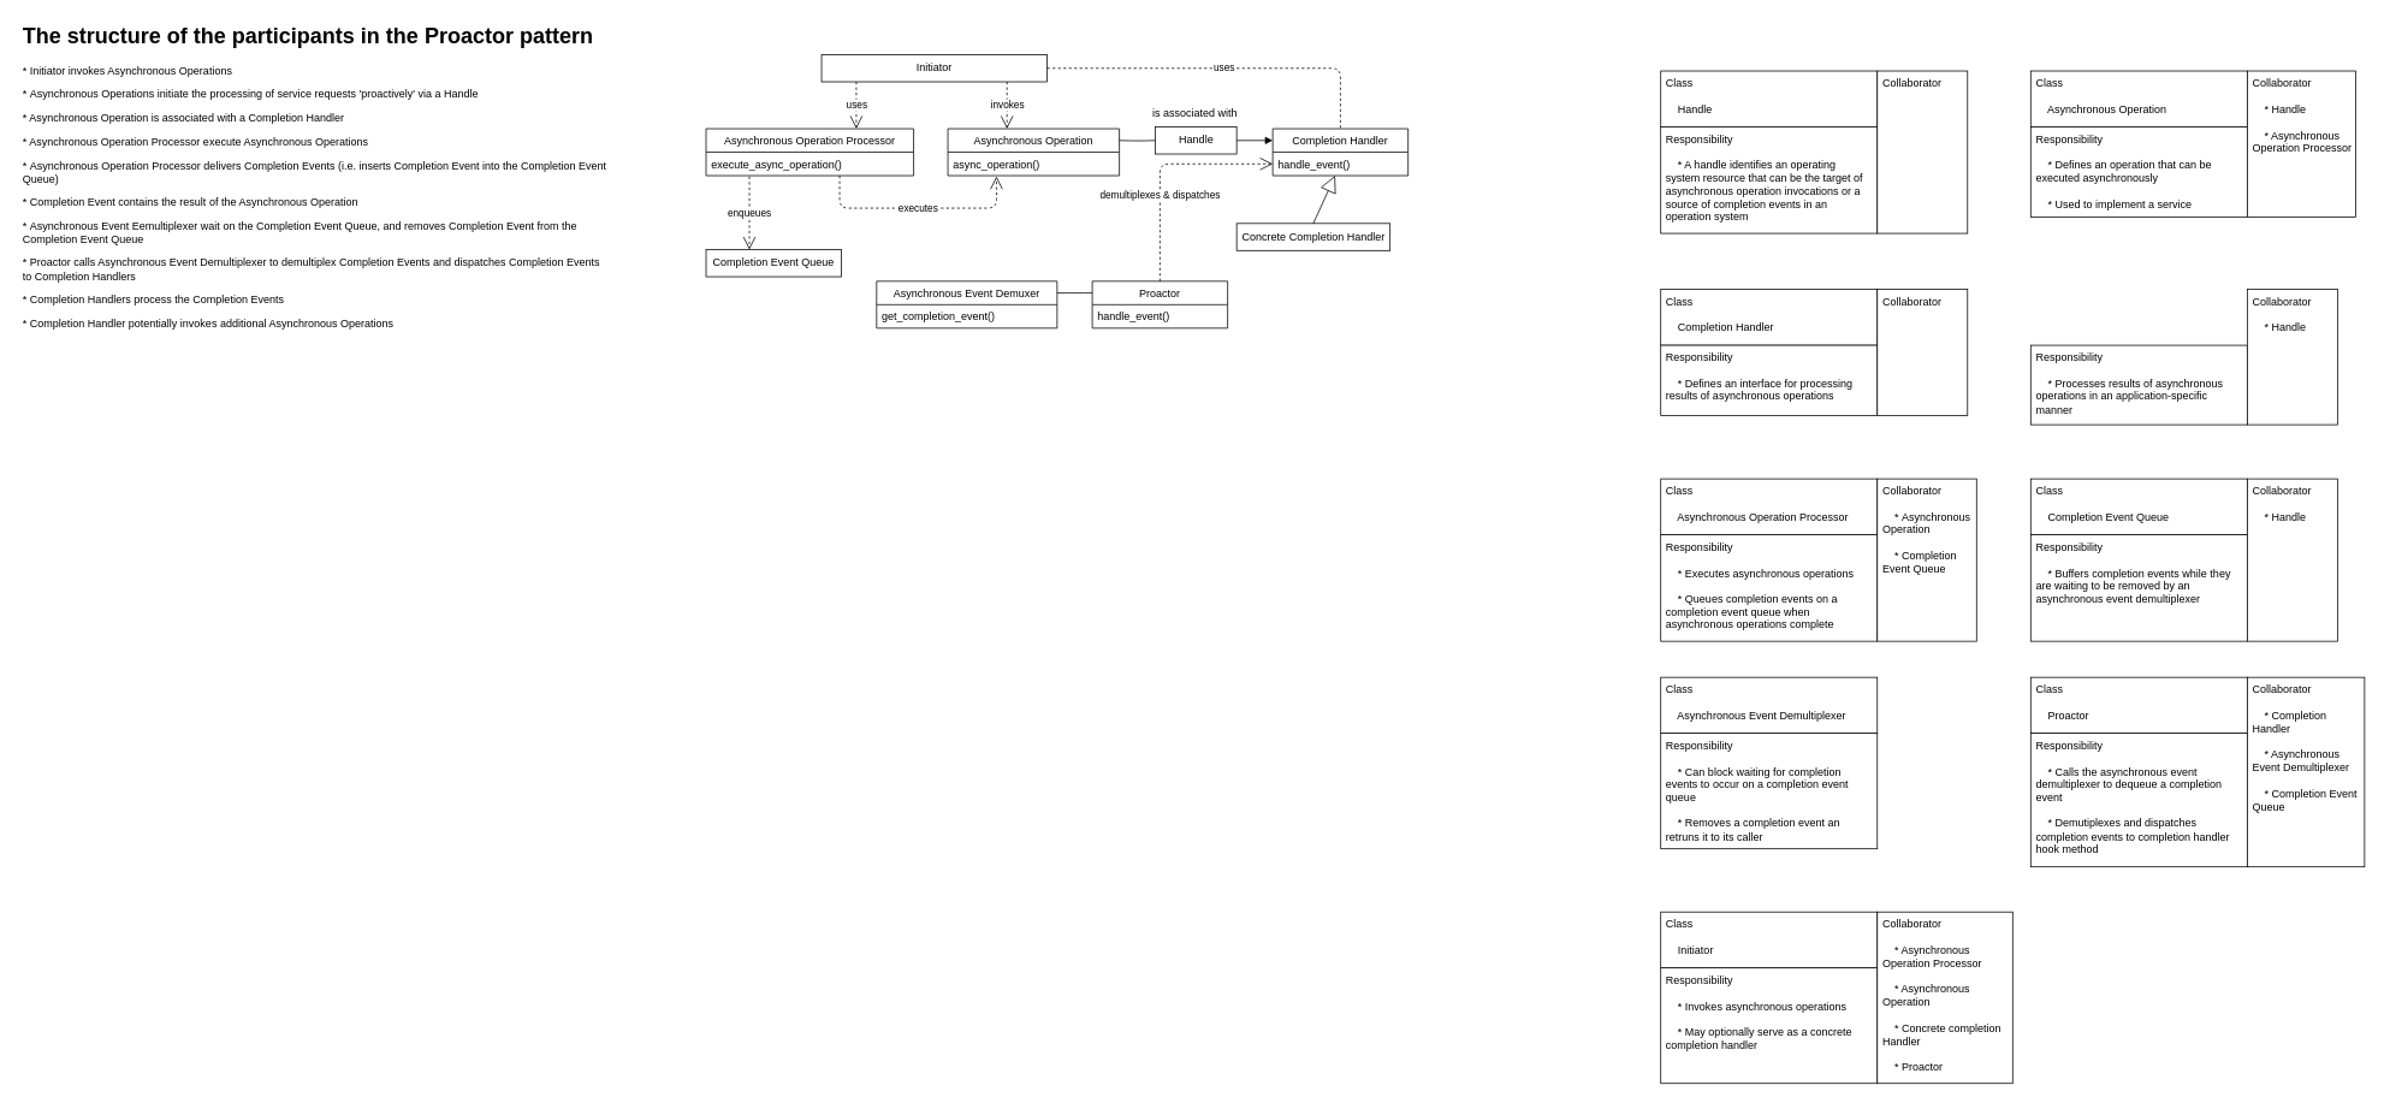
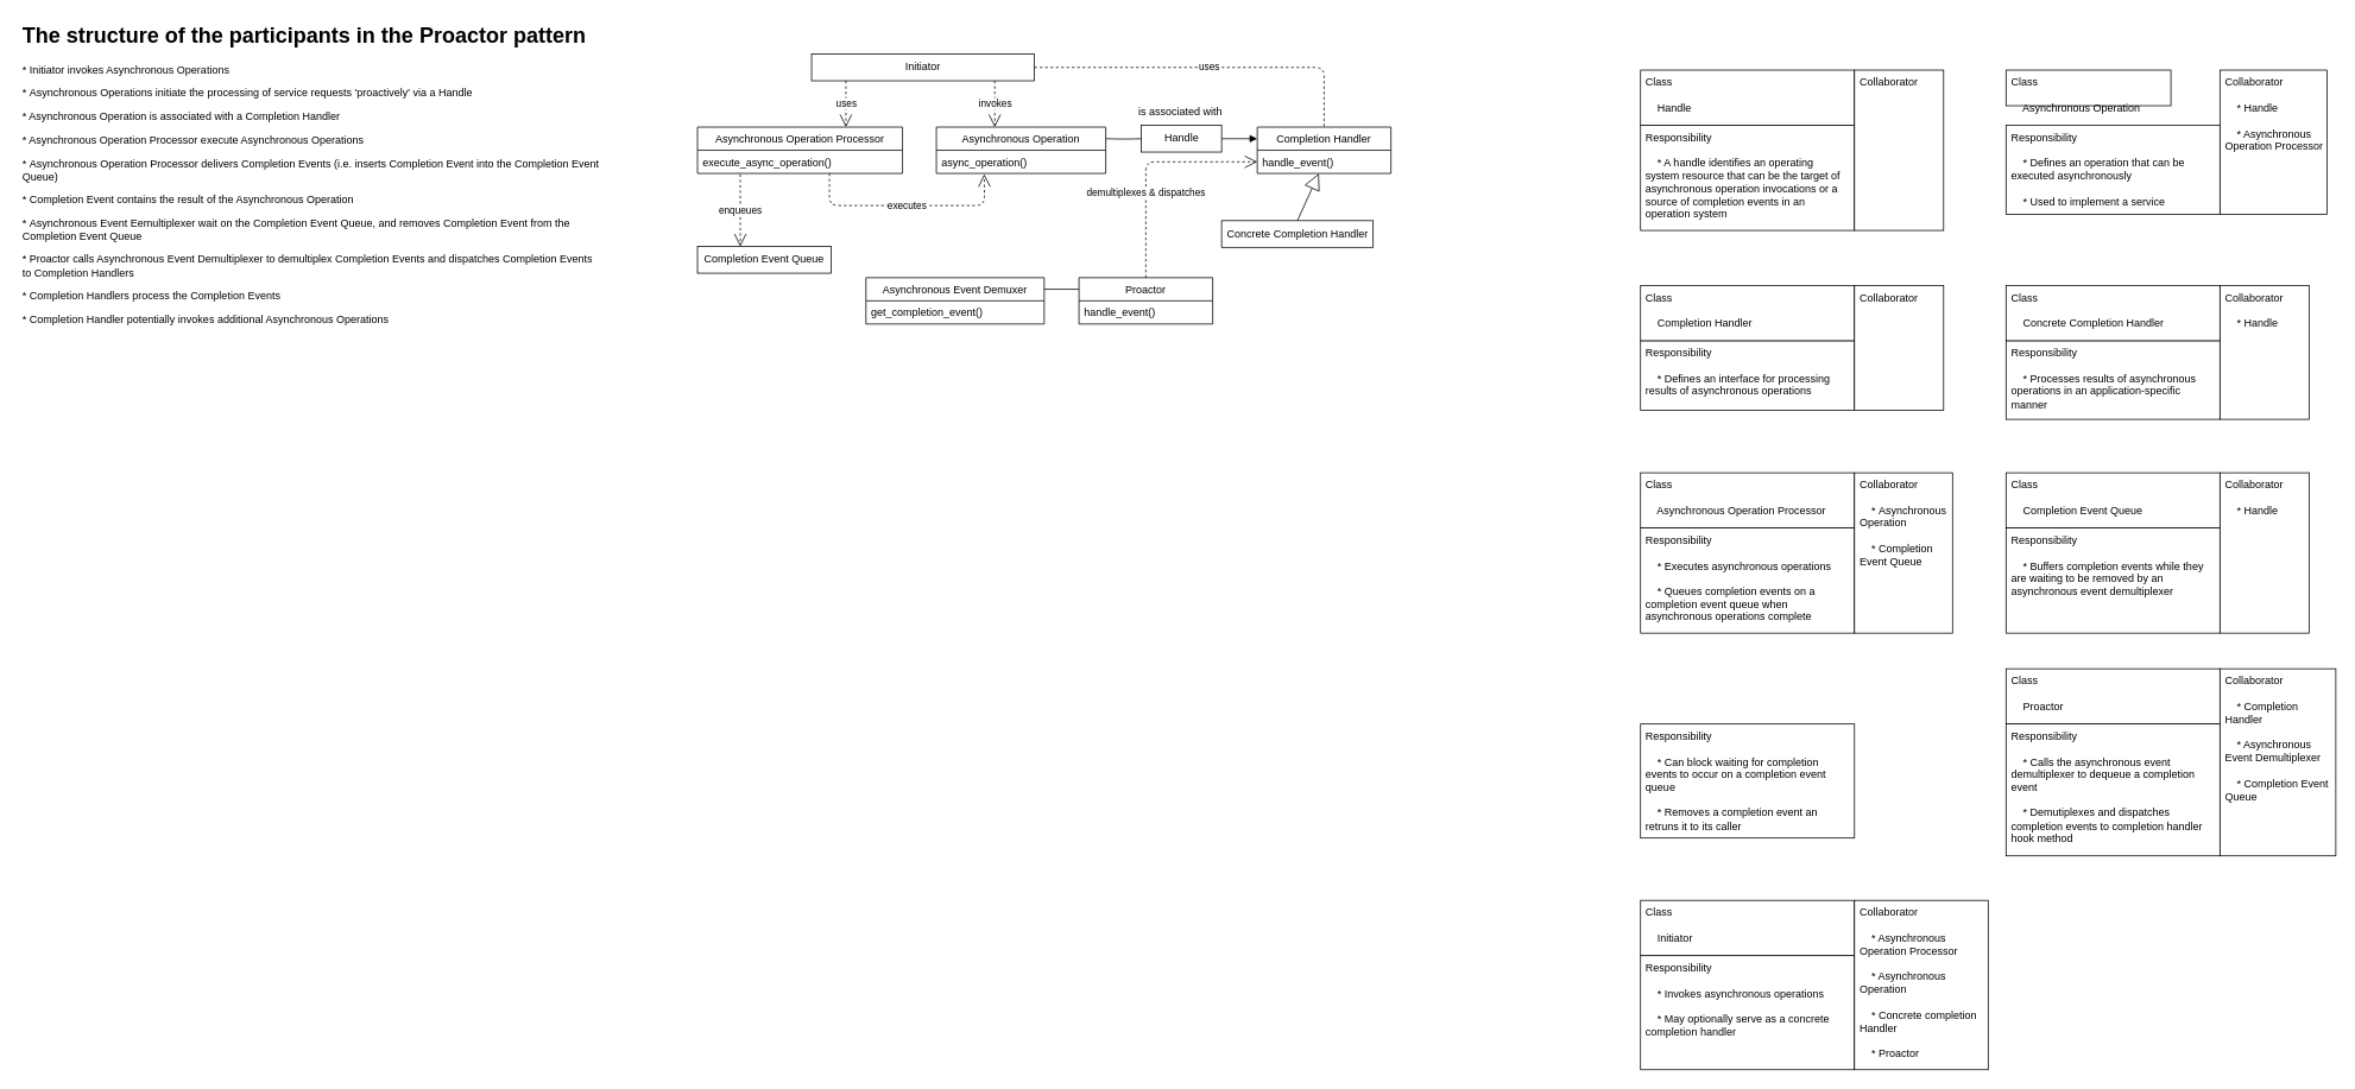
  <mxCell id="0" />
  <mxCell id="1" parent="0" />
  <mxCell id="2" value="Class&lt;br&gt;&lt;br&gt;&amp;nbsp; &amp;nbsp; Handle" style="html=1;align=left;verticalAlign=top;spacingLeft=4;spacingRight=4;" parent="1" vertex="1"><mxGeometry x="1840" y="78" width="240" height="62" as="geometry" /></mxCell>
  <mxCell id="3" value="Responsibility&lt;br&gt;&lt;br&gt;&amp;nbsp; &amp;nbsp; * A handle identifies an operating&amp;nbsp;&lt;br&gt;system resource that can be the target of&amp;nbsp;&lt;br&gt;asynchronous operation invocations or a&amp;nbsp;&lt;br&gt;source of completion events in an&amp;nbsp;&lt;br&gt;operation system" style="html=1;align=left;verticalAlign=top;spacingLeft=4;spacingRight=4;" parent="1" vertex="1"><mxGeometry x="1840" y="140" width="240" height="118" as="geometry" /></mxCell>
  <mxCell id="4" value="Collaborator" style="html=1;align=left;verticalAlign=top;spacingLeft=4;spacingRight=4;" parent="1" vertex="1"><mxGeometry x="2080" y="78" width="100" height="180" as="geometry" /></mxCell>
  <mxCell id="5" value="Initiator" style="rounded=0;whiteSpace=wrap;html=1;" parent="1" vertex="1"><mxGeometry x="910" y="60" width="250" height="30" as="geometry" /></mxCell>
  <mxCell id="6" value="Asynchronous Operation Processor" style="swimlane;fontStyle=0;childLayout=stackLayout;horizontal=1;startSize=26;fillColor=none;horizontalStack=0;resizeParent=1;resizeParentMax=0;resizeLast=0;collapsible=1;marginBottom=0;" parent="1" vertex="1"><mxGeometry x="782" y="142" width="230" height="52" as="geometry"><mxRectangle x="90" y="200" width="70" height="26" as="alternateBounds" /></mxGeometry></mxCell>
  <mxCell id="7" value="execute_async_operation()" style="text;strokeColor=none;fillColor=none;align=left;verticalAlign=top;spacingLeft=4;spacingRight=4;overflow=hidden;rotatable=0;points=[[0,0.5],[1,0.5]];portConstraint=eastwest;" parent="6" vertex="1"><mxGeometry y="26" width="230" height="26" as="geometry" /></mxCell>
  <mxCell id="8" value="Asynchronous Operation" style="swimlane;fontStyle=0;childLayout=stackLayout;horizontal=1;startSize=26;fillColor=none;horizontalStack=0;resizeParent=1;resizeParentMax=0;resizeLast=0;collapsible=1;marginBottom=0;" parent="1" vertex="1"><mxGeometry x="1050" y="142" width="190" height="52" as="geometry"><mxRectangle x="90" y="200" width="70" height="26" as="alternateBounds" /></mxGeometry></mxCell>
  <mxCell id="9" value="async_operation()" style="text;strokeColor=none;fillColor=none;align=left;verticalAlign=top;spacingLeft=4;spacingRight=4;overflow=hidden;rotatable=0;points=[[0,0.5],[1,0.5]];portConstraint=eastwest;" parent="8" vertex="1"><mxGeometry y="26" width="190" height="26" as="geometry" /></mxCell>
  <mxCell id="10" value="uses" style="endArrow=open;endSize=12;dashed=1;html=1;exitX=0.25;exitY=1;exitDx=0;exitDy=0;entryX=0.75;entryY=0;entryDx=0;entryDy=0;" parent="1" edge="1"><mxGeometry width="160" relative="1" as="geometry"><mxPoint x="948.5" y="90" as="sourcePoint" /><mxPoint x="948.5" y="142" as="targetPoint" /></mxGeometry></mxCell>
  <mxCell id="11" value="invokes" style="endArrow=open;endSize=12;dashed=1;html=1;exitX=0.25;exitY=1;exitDx=0;exitDy=0;entryX=0.75;entryY=0;entryDx=0;entryDy=0;" parent="1" edge="1"><mxGeometry width="160" relative="1" as="geometry"><mxPoint x="1115.5" y="90" as="sourcePoint" /><mxPoint x="1115.5" y="142" as="targetPoint" /></mxGeometry></mxCell>
  <mxCell id="12" value="executes" style="endArrow=open;endSize=12;dashed=1;html=1;entryX=0.283;entryY=1.031;entryDx=0;entryDy=0;entryPerimeter=0;" parent="1" target="9" edge="1"><mxGeometry width="160" relative="1" as="geometry"><mxPoint x="930" y="194" as="sourcePoint" /><mxPoint x="930" y="284" as="targetPoint" /><Array as="points"><mxPoint x="930" y="230" /><mxPoint x="1104" y="230" /></Array></mxGeometry></mxCell>
  <mxCell id="13" value="Completion Event Queue" style="rounded=0;whiteSpace=wrap;html=1;" parent="1" vertex="1"><mxGeometry x="782" y="276" width="150" height="30" as="geometry" /></mxCell>
  <mxCell id="14" value="enqueues" style="endArrow=open;endSize=12;dashed=1;html=1;" parent="1" edge="1"><mxGeometry width="160" relative="1" as="geometry"><mxPoint x="830" y="195" as="sourcePoint" /><mxPoint x="830" y="276" as="targetPoint" /></mxGeometry></mxCell>
  <mxCell id="15" value="Asynchronous Event Demuxer" style="swimlane;fontStyle=0;childLayout=stackLayout;horizontal=1;startSize=26;fillColor=none;horizontalStack=0;resizeParent=1;resizeParentMax=0;resizeLast=0;collapsible=1;marginBottom=0;" parent="1" vertex="1"><mxGeometry x="971" y="311" width="200" height="52" as="geometry"><mxRectangle x="90" y="200" width="70" height="26" as="alternateBounds" /></mxGeometry></mxCell>
  <mxCell id="16" value="get_completion_event()" style="text;strokeColor=none;fillColor=none;align=left;verticalAlign=top;spacingLeft=4;spacingRight=4;overflow=hidden;rotatable=0;points=[[0,0.5],[1,0.5]];portConstraint=eastwest;" parent="15" vertex="1"><mxGeometry y="26" width="200" height="26" as="geometry" /></mxCell>
  <mxCell id="17" value="Handle" style="html=1;" parent="1" vertex="1"><mxGeometry x="1280" y="140" width="90" height="30" as="geometry" /></mxCell>
  <mxCell id="18" value="" style="endArrow=none;html=1;edgeStyle=orthogonalEdgeStyle;entryX=0;entryY=0.5;entryDx=0;entryDy=0;" parent="1" target="17" edge="1"><mxGeometry relative="1" as="geometry"><mxPoint x="1240" y="155" as="sourcePoint" /><mxPoint x="1130" y="270" as="targetPoint" /></mxGeometry></mxCell>
  <mxCell id="19" value="Completion Handler" style="swimlane;fontStyle=0;childLayout=stackLayout;horizontal=1;startSize=26;fillColor=none;horizontalStack=0;resizeParent=1;resizeParentMax=0;resizeLast=0;collapsible=1;marginBottom=0;" parent="1" vertex="1"><mxGeometry x="1410" y="142" width="150" height="52" as="geometry"><mxRectangle x="90" y="200" width="70" height="26" as="alternateBounds" /></mxGeometry></mxCell>
  <mxCell id="20" value="handle_event()" style="text;strokeColor=none;fillColor=none;align=left;verticalAlign=top;spacingLeft=4;spacingRight=4;overflow=hidden;rotatable=0;points=[[0,0.5],[1,0.5]];portConstraint=eastwest;" parent="19" vertex="1"><mxGeometry y="26" width="150" height="26" as="geometry" /></mxCell>
  <mxCell id="21" value="" style="endArrow=block;html=1;edgeStyle=orthogonalEdgeStyle;entryX=0;entryY=0.25;entryDx=0;entryDy=0;exitX=1;exitY=0.5;exitDx=0;exitDy=0;" parent="1" source="17" target="19" edge="1"><mxGeometry relative="1" as="geometry"><mxPoint x="1380" y="155" as="sourcePoint" /><mxPoint x="1300" y="165" as="targetPoint" /></mxGeometry></mxCell>
  <mxCell id="22" value="Concrete Completion Handler" style="html=1;" parent="1" vertex="1"><mxGeometry x="1370" y="247" width="170" height="30" as="geometry" /></mxCell>
  <mxCell id="23" value="Proactor" style="swimlane;fontStyle=0;childLayout=stackLayout;horizontal=1;startSize=26;fillColor=none;horizontalStack=0;resizeParent=1;resizeParentMax=0;resizeLast=0;collapsible=1;marginBottom=0;" parent="1" vertex="1"><mxGeometry x="1210" y="311" width="150" height="52" as="geometry"><mxRectangle x="90" y="200" width="70" height="26" as="alternateBounds" /></mxGeometry></mxCell>
  <mxCell id="24" value="handle_event()" style="text;strokeColor=none;fillColor=none;align=left;verticalAlign=top;spacingLeft=4;spacingRight=4;overflow=hidden;rotatable=0;points=[[0,0.5],[1,0.5]];portConstraint=eastwest;" parent="23" vertex="1"><mxGeometry y="26" width="150" height="26" as="geometry" /></mxCell>
  <mxCell id="25" value="" style="endArrow=none;html=1;edgeStyle=orthogonalEdgeStyle;exitX=1;exitY=0.25;exitDx=0;exitDy=0;" parent="1" source="15" edge="1"><mxGeometry relative="1" as="geometry"><mxPoint x="1250" y="165" as="sourcePoint" /><mxPoint x="1210" y="324" as="targetPoint" /></mxGeometry></mxCell>
  <mxCell id="26" value="is associated with" style="text;html=1;strokeColor=none;fillColor=none;align=center;verticalAlign=middle;whiteSpace=wrap;rounded=0;" parent="1" vertex="1"><mxGeometry x="1271" y="115" width="106" height="20" as="geometry" /></mxCell>
  <mxCell id="27" value="demultiplexes &amp;amp; dispatches" style="endArrow=open;endSize=12;dashed=1;html=1;entryX=0;entryY=0.5;entryDx=0;entryDy=0;exitX=0.5;exitY=0;exitDx=0;exitDy=0;" parent="1" source="23" target="20" edge="1"><mxGeometry x="-0.253" width="160" relative="1" as="geometry"><mxPoint x="1284.5" y="210" as="sourcePoint" /><mxPoint x="1410" y="167" as="targetPoint" /><Array as="points"><mxPoint x="1285" y="181" /></Array><mxPoint as="offset" /></mxGeometry></mxCell>
  <mxCell id="28" value="" style="endArrow=block;endSize=16;endFill=0;html=1;exitX=0.5;exitY=0;exitDx=0;exitDy=0;" parent="1" source="22" target="20" edge="1"><mxGeometry x="-0.358" y="-45" width="160" relative="1" as="geometry"><mxPoint x="1470" y="350" as="sourcePoint" /><mxPoint x="1630" y="350" as="targetPoint" /><mxPoint as="offset" /></mxGeometry></mxCell>
  <mxCell id="29" value="uses" style="endArrow=none;endSize=12;dashed=1;html=1;exitX=1;exitY=0.5;exitDx=0;exitDy=0;entryX=0.5;entryY=0;entryDx=0;entryDy=0;" parent="1" source="5" target="19" edge="1"><mxGeometry width="160" relative="1" as="geometry"><mxPoint x="700" y="20" as="sourcePoint" /><mxPoint x="700" y="110" as="targetPoint" /><Array as="points"><mxPoint x="1485" y="75" /></Array></mxGeometry></mxCell>
- <mxCell id="30" value="Class&lt;br&gt;&lt;br&gt;&amp;nbsp; &amp;nbsp; Asynchronous Operation" style="html=1;align=left;verticalAlign=top;spacingLeft=4;spacingRight=4;" parent="1" vertex="1"><mxGeometry x="2250" y="78" width="240" height="62" as="geometry" /></mxCell>
+ <mxCell id="30" value="Class&lt;br&gt;&lt;br&gt;&amp;nbsp; &amp;nbsp; Asynchronous Operation" style="html=1;align=left;verticalAlign=top;spacingLeft=4;spacingRight=4;" parent="1" vertex="1"><mxGeometry x="2250" y="78" width="185" height="40" as="geometry" /></mxCell>
  <mxCell id="31" value="Responsibility&lt;br&gt;&lt;br&gt;&amp;nbsp; &amp;nbsp; * Defines an operation that can be&amp;nbsp;&lt;br&gt;executed asynchronously&lt;br&gt;&lt;br&gt;&amp;nbsp; &amp;nbsp; * Used to implement a service" style="html=1;align=left;verticalAlign=top;spacingLeft=4;spacingRight=4;" parent="1" vertex="1"><mxGeometry x="2250" y="140" width="240" height="100" as="geometry" /></mxCell>
  <mxCell id="32" value="Collaborator&lt;br&gt;&lt;br&gt;&amp;nbsp; &amp;nbsp; * Handle&lt;br&gt;&lt;br&gt;&amp;nbsp; &amp;nbsp; * Asynchronous&amp;nbsp;&lt;br&gt;Operation Processor" style="html=1;align=left;verticalAlign=top;spacingLeft=4;spacingRight=4;" parent="1" vertex="1"><mxGeometry x="2490" y="78" width="120" height="162" as="geometry" /></mxCell>
  <mxCell id="33" value="Class&lt;br&gt;&lt;br&gt;&amp;nbsp; &amp;nbsp; Completion Handler" style="html=1;align=left;verticalAlign=top;spacingLeft=4;spacingRight=4;" parent="1" vertex="1"><mxGeometry x="1840" y="320" width="240" height="62" as="geometry" /></mxCell>
  <mxCell id="34" value="Responsibility&lt;br&gt;&lt;br&gt;&amp;nbsp; &amp;nbsp; * Defines an interface for processing&amp;nbsp;&lt;br&gt;results of asynchronous operations" style="html=1;align=left;verticalAlign=top;spacingLeft=4;spacingRight=4;" parent="1" vertex="1"><mxGeometry x="1840" y="382" width="240" height="78" as="geometry" /></mxCell>
  <mxCell id="35" value="Collaborator" style="html=1;align=left;verticalAlign=top;spacingLeft=4;spacingRight=4;" parent="1" vertex="1"><mxGeometry x="2080" y="320" width="100" height="140" as="geometry" /></mxCell>
+ <mxCell id="36" value="Class&lt;br&gt;&lt;br&gt;&amp;nbsp; &amp;nbsp; Concrete Completion Handler" style="html=1;align=left;verticalAlign=top;spacingLeft=4;spacingRight=4;" parent="1" vertex="1"><mxGeometry x="2250" y="320" width="240" height="62" as="geometry" /></mxCell>
  <mxCell id="37" value="Responsibility&lt;br&gt;&lt;br&gt;&amp;nbsp; &amp;nbsp; * Processes results of asynchronous&amp;nbsp;&lt;br&gt;operations in an application-specific &lt;br&gt;manner" style="html=1;align=left;verticalAlign=top;spacingLeft=4;spacingRight=4;" parent="1" vertex="1"><mxGeometry x="2250" y="382" width="240" height="88" as="geometry" /></mxCell>
  <mxCell id="38" value="Collaborator&lt;br&gt;&lt;br&gt;&amp;nbsp; &amp;nbsp; * Handle" style="html=1;align=left;verticalAlign=top;spacingLeft=4;spacingRight=4;" parent="1" vertex="1"><mxGeometry x="2490" y="320" width="100" height="150" as="geometry" /></mxCell>
  <mxCell id="39" value="Class&lt;br&gt;&lt;br&gt;&amp;nbsp; &amp;nbsp; Asynchronous Operation Processor" style="html=1;align=left;verticalAlign=top;spacingLeft=4;spacingRight=4;" parent="1" vertex="1"><mxGeometry x="1840" y="530" width="240" height="62" as="geometry" /></mxCell>
  <mxCell id="40" value="Responsibility&lt;br&gt;&lt;br&gt;&amp;nbsp; &amp;nbsp; *&amp;nbsp;Executes asynchronous operations&lt;br&gt;&lt;br&gt;&amp;nbsp; &amp;nbsp; * Queues completion events on a&lt;br&gt;completion event queue when&lt;br&gt;asynchronous operations complete" style="html=1;align=left;verticalAlign=top;spacingLeft=4;spacingRight=4;" parent="1" vertex="1"><mxGeometry x="1840" y="592" width="240" height="118" as="geometry" /></mxCell>
  <mxCell id="41" value="Collaborator&lt;br&gt;&lt;br&gt;&amp;nbsp; &amp;nbsp; *&amp;nbsp;Asynchronous&lt;br&gt;Operation&lt;br&gt;&lt;br&gt;&amp;nbsp; &amp;nbsp; * Completion&lt;br&gt;Event Queue" style="html=1;align=left;verticalAlign=top;spacingLeft=4;spacingRight=4;" parent="1" vertex="1"><mxGeometry x="2080" y="530" width="110" height="180" as="geometry" /></mxCell>
  <mxCell id="42" value="&lt;h1&gt;The structure of the participants in the Proactor pattern&lt;/h1&gt;&lt;p&gt;&lt;span&gt;*&amp;nbsp;Initiator invokes Asynchronous Operations&lt;/span&gt;&lt;/p&gt;&lt;p&gt;*&amp;nbsp;Asynchronous Operations initiate the processing of service requests 'proactively' via a Handle&lt;/p&gt;&lt;p&gt;* Asynchronous Operation is associated with a Completion Handler&lt;/p&gt;&lt;p&gt;* Asynchronous Operation Processor execute Asynchronous Operations&lt;/p&gt;&lt;p&gt;*&amp;nbsp;Asynchronous Operation Processor&amp;nbsp;delivers Completion Events (i.e. inserts Completion Event into the Completion Event Queue)&lt;/p&gt;&lt;p&gt;* Completion Event contains the result of the Asynchronous Operation&lt;br&gt;&lt;/p&gt;&lt;p&gt;*&amp;nbsp;Asynchronous Event Eemultiplexer wait on the Completion Event Queue, and removes Completion Event from the Completion Event Queue&lt;/p&gt;&lt;p&gt;* Proactor calls Asynchronous Event Demultiplexer to demultiplex Completion Events and dispatches Completion Events to Completion Handlers&lt;br&gt;&lt;/p&gt;&lt;p&gt;* Completion Handlers process the Completion Events&lt;br&gt;&lt;/p&gt;&lt;p&gt;*&amp;nbsp;Completion Handler potentially invokes additional Asynchronous Operations&lt;br&gt;&lt;/p&gt;&lt;p&gt;&lt;br&gt;&lt;/p&gt;&lt;p&gt;&lt;br&gt;&lt;/p&gt;" style="text;html=1;strokeColor=none;fillColor=none;spacing=5;spacingTop=-20;whiteSpace=wrap;overflow=hidden;rounded=0;" parent="1" vertex="1"><mxGeometry x="20" y="20" width="660" height="379.25" as="geometry" /></mxCell>
  <mxCell id="43" value="Class&lt;br&gt;&lt;br&gt;&amp;nbsp; &amp;nbsp; Completion Event Queue" style="html=1;align=left;verticalAlign=top;spacingLeft=4;spacingRight=4;" parent="1" vertex="1"><mxGeometry x="2250" y="530" width="240" height="62" as="geometry" /></mxCell>
  <mxCell id="44" value="Responsibility&lt;br&gt;&lt;br&gt;&amp;nbsp; &amp;nbsp; * Buffers completion events while they&lt;br&gt;are waiting to be removed by an&lt;br&gt;asynchronous event demultiplexer" style="html=1;align=left;verticalAlign=top;spacingLeft=4;spacingRight=4;" parent="1" vertex="1"><mxGeometry x="2250" y="592" width="240" height="118" as="geometry" /></mxCell>
  <mxCell id="45" value="Collaborator&lt;br&gt;&lt;br&gt;&amp;nbsp; &amp;nbsp; * Handle" style="html=1;align=left;verticalAlign=top;spacingLeft=4;spacingRight=4;" parent="1" vertex="1"><mxGeometry x="2490" y="530" width="100" height="180" as="geometry" /></mxCell>
- <mxCell id="46" value="Class&lt;br&gt;&lt;br&gt;&amp;nbsp; &amp;nbsp; Asynchronous Event Demultiplexer" style="html=1;align=left;verticalAlign=top;spacingLeft=4;spacingRight=4;" parent="1" vertex="1"><mxGeometry x="1840" y="750" width="240" height="62" as="geometry" /></mxCell>
  <mxCell id="47" value="Responsibility&lt;br&gt;&lt;br&gt;&amp;nbsp; &amp;nbsp; * Can block waiting for completion&lt;br&gt;events to occur on a completion event&lt;br&gt;queue&lt;br&gt;&lt;br&gt;&amp;nbsp; &amp;nbsp; * Removes a completion event an&lt;br&gt;retruns it to its caller" style="html=1;align=left;verticalAlign=top;spacingLeft=4;spacingRight=4;" parent="1" vertex="1"><mxGeometry x="1840" y="812" width="240" height="128" as="geometry" /></mxCell>
  <mxCell id="48" value="Class&lt;br&gt;&lt;br&gt;&amp;nbsp; &amp;nbsp; Proactor" style="html=1;align=left;verticalAlign=top;spacingLeft=4;spacingRight=4;" parent="1" vertex="1"><mxGeometry x="2250" y="750" width="240" height="62" as="geometry" /></mxCell>
  <mxCell id="49" value="Responsibility&lt;br&gt;&lt;br&gt;&amp;nbsp; &amp;nbsp; * Calls the asynchronous event&lt;br&gt;demultiplexer to dequeue a completion&lt;br&gt;event&lt;br&gt;&lt;br&gt;&amp;nbsp; &amp;nbsp; * Demutiplexes and dispatches&lt;br&gt;completion events to completion handler&lt;br&gt;hook method" style="html=1;align=left;verticalAlign=top;spacingLeft=4;spacingRight=4;" parent="1" vertex="1"><mxGeometry x="2250" y="812" width="240" height="148" as="geometry" /></mxCell>
  <mxCell id="50" value="Collaborator&lt;br&gt;&lt;br&gt;&amp;nbsp; &amp;nbsp; * Completion&lt;br&gt;Handler&lt;br&gt;&lt;br&gt;&amp;nbsp; &amp;nbsp; * Asynchronous&lt;br&gt;Event Demultiplexer&lt;br&gt;&lt;br&gt;&amp;nbsp; &amp;nbsp; * Completion Event&lt;br&gt;Queue" style="html=1;align=left;verticalAlign=top;spacingLeft=4;spacingRight=4;" parent="1" vertex="1"><mxGeometry x="2490" y="750" width="130" height="210" as="geometry" /></mxCell>
  <mxCell id="51" value="Class&lt;br&gt;&lt;br&gt;&amp;nbsp; &amp;nbsp; Initiator" style="html=1;align=left;verticalAlign=top;spacingLeft=4;spacingRight=4;" parent="1" vertex="1"><mxGeometry x="1840" y="1010" width="240" height="62" as="geometry" /></mxCell>
  <mxCell id="52" value="Responsibility&lt;br&gt;&lt;br&gt;&amp;nbsp; &amp;nbsp; * Invokes asynchronous operations&lt;br&gt;&lt;br&gt;&amp;nbsp; &amp;nbsp; * May optionally serve as a concrete&lt;br&gt;completion handler" style="html=1;align=left;verticalAlign=top;spacingLeft=4;spacingRight=4;" parent="1" vertex="1"><mxGeometry x="1840" y="1072" width="240" height="128" as="geometry" /></mxCell>
  <mxCell id="53" value="Collaborator&lt;br&gt;&lt;br&gt;&amp;nbsp; &amp;nbsp; * Asynchronous&lt;br&gt;Operation Processor&lt;br&gt;&lt;br&gt;&amp;nbsp; &amp;nbsp; * Asynchronous&lt;br&gt;Operation&lt;br&gt;&lt;br&gt;&amp;nbsp; &amp;nbsp; * Concrete completion&lt;br&gt;Handler&lt;br&gt;&lt;br&gt;&amp;nbsp; &amp;nbsp; * Proactor" style="html=1;align=left;verticalAlign=top;spacingLeft=4;spacingRight=4;" parent="1" vertex="1"><mxGeometry x="2080" y="1010" width="150" height="190" as="geometry" /></mxCell>
